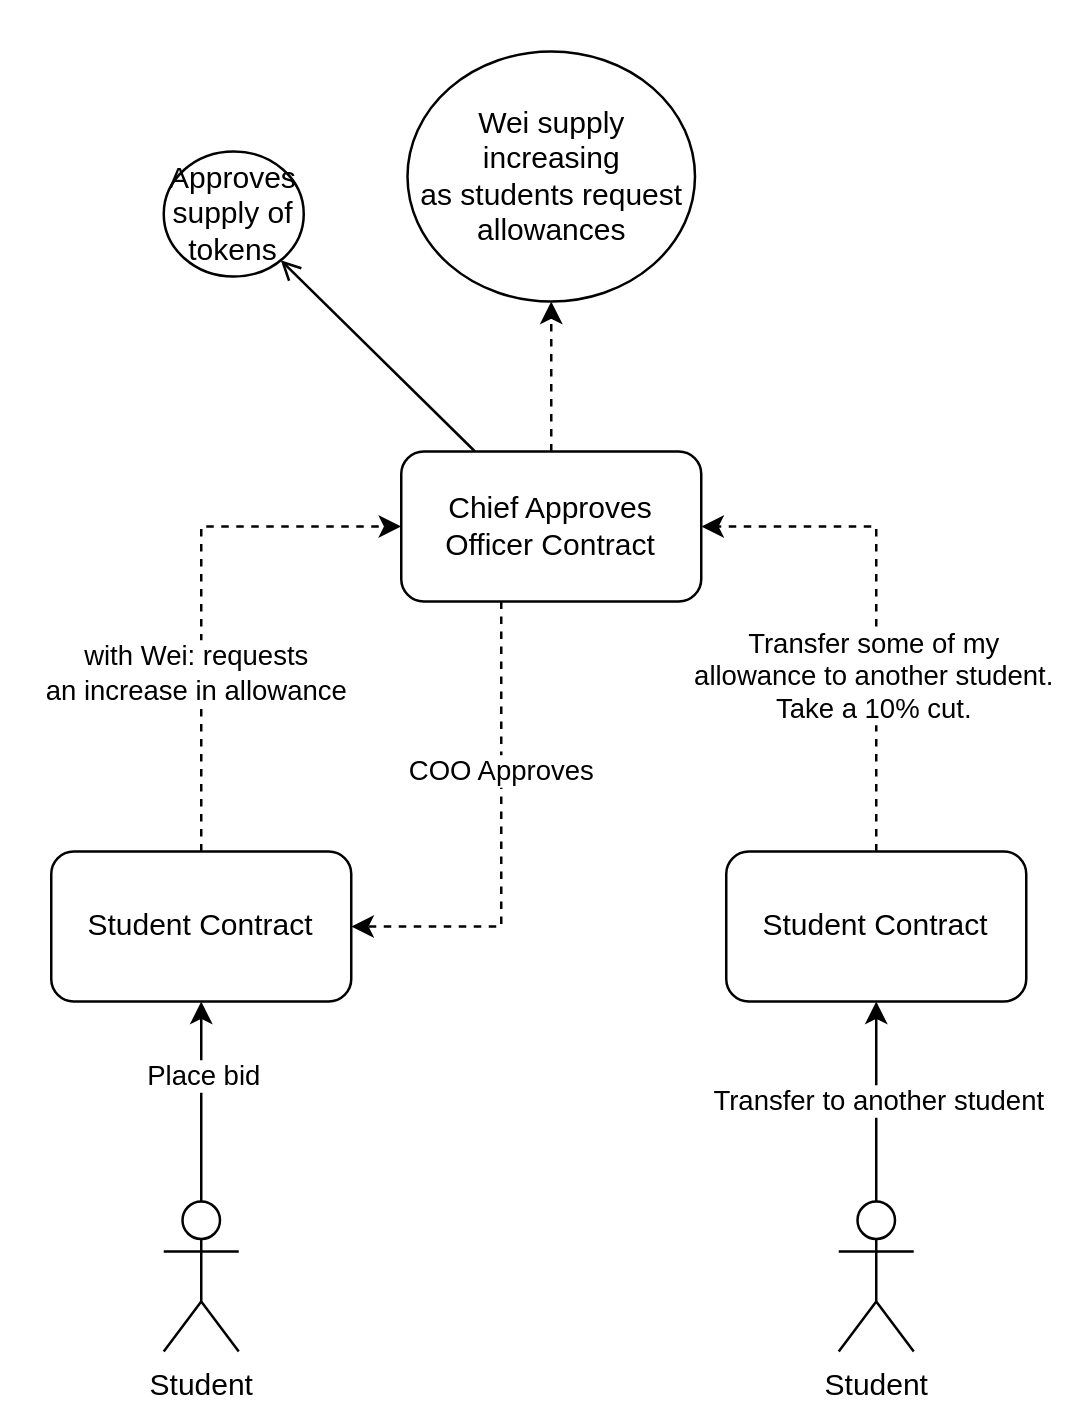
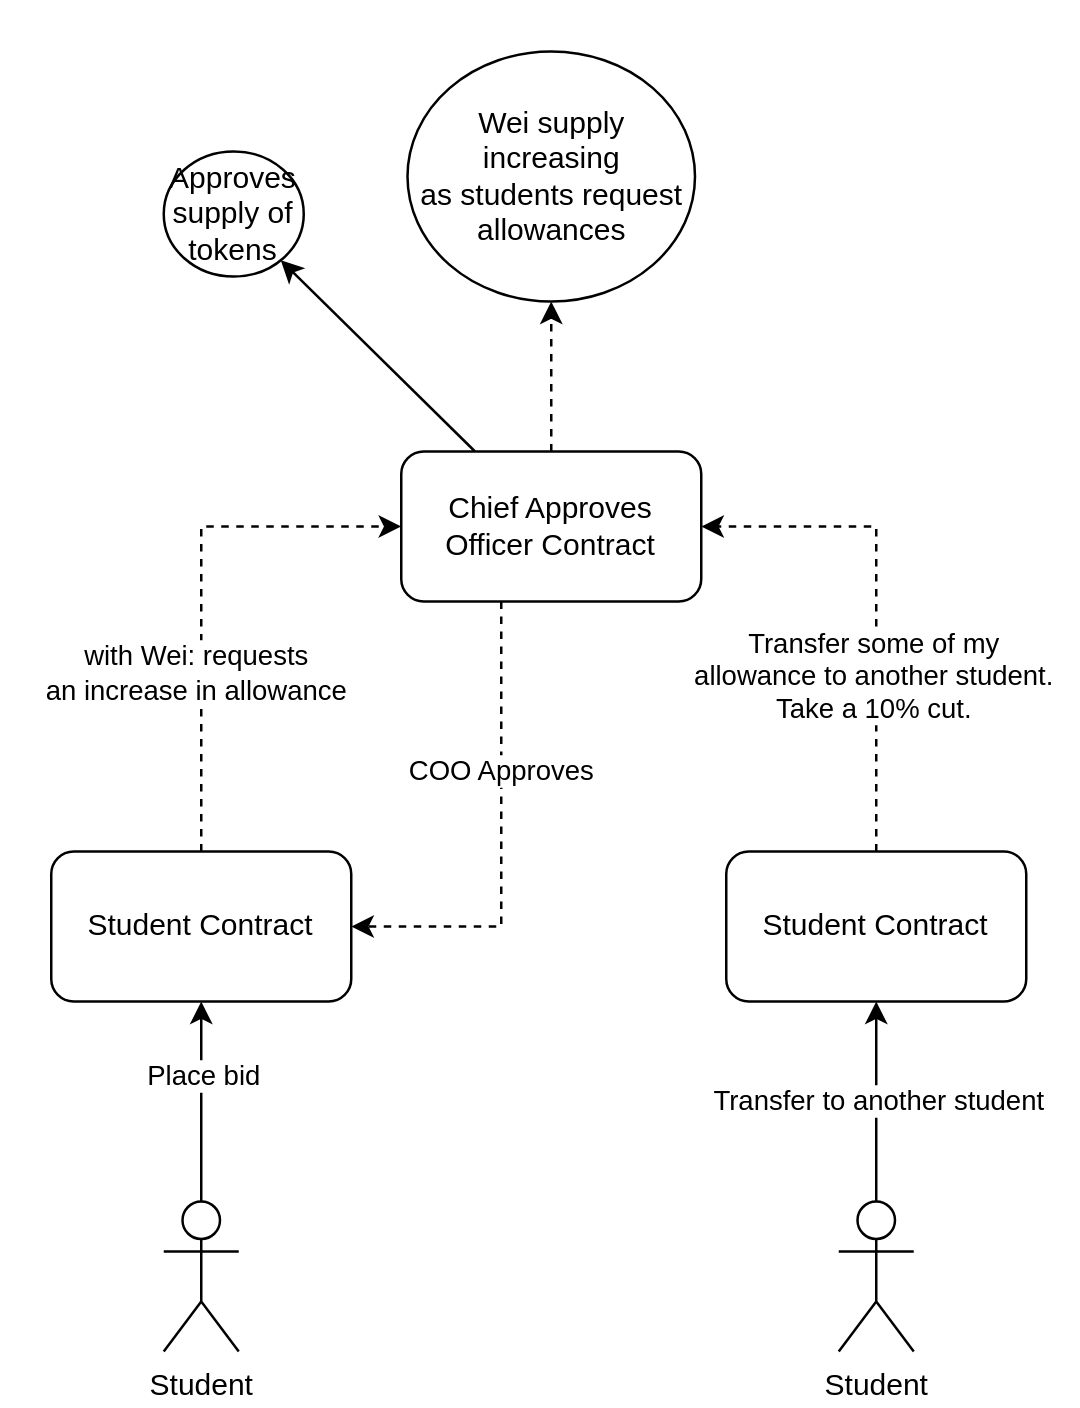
  <mxCell id="0" />
  <mxCell id="1" parent="0" />
  <mxCell id="2" style="edgeStyle=orthogonalEdgeStyle;rounded=0;orthogonalLoop=1;jettySize=auto;html=1;dashed=1;" edge="1" parent="1" source="6" target="16"><mxGeometry relative="1" as="geometry"><Array as="points"><mxPoint x="200" y="370" /></Array></mxGeometry></mxCell>
  <mxCell id="3" value="COO Approves" style="edgeLabel;html=1;align=center;verticalAlign=middle;resizable=0;points=[];" vertex="1" connectable="0" parent="2"><mxGeometry x="-0.295" y="-1" relative="1" as="geometry"><mxPoint as="offset" /></mxGeometry></mxCell>
- <mxCell id="4" style="rounded=0;orthogonalLoop=1;jettySize=auto;html=1;endArrow=open;" edge="1" parent="1" source="6" target="7"><mxGeometry relative="1" as="geometry" /></mxCell>
+ <mxCell id="4" style="rounded=0;orthogonalLoop=1;jettySize=auto;html=1;" edge="1" parent="1" source="6" target="7"><mxGeometry relative="1" as="geometry" /></mxCell>
  <mxCell id="5" style="edgeStyle=none;rounded=0;orthogonalLoop=1;jettySize=auto;html=1;dashed=1;" edge="1" parent="1" source="6" target="20"><mxGeometry relative="1" as="geometry" /></mxCell>
  <mxCell id="6" value="Chief Approves Officer Contract" style="rounded=1;whiteSpace=wrap;html=1;" vertex="1" parent="1"><mxGeometry x="160" y="180" width="120" height="60" as="geometry" /></mxCell>
  <mxCell id="7" value="Approves supply of tokens" style="ellipse;whiteSpace=wrap;html=1;" vertex="1" parent="1"><mxGeometry x="65" y="60" width="56" height="50" as="geometry" /></mxCell>
  <mxCell id="8" style="edgeStyle=orthogonalEdgeStyle;rounded=0;orthogonalLoop=1;jettySize=auto;html=1;" edge="1" parent="1" source="10" target="16"><mxGeometry relative="1" as="geometry"><mxPoint x="0" y="440" as="targetPoint" /></mxGeometry></mxCell>
  <mxCell id="9" value="Place bid" style="edgeLabel;html=1;align=center;verticalAlign=middle;resizable=0;points=[];" vertex="1" connectable="0" parent="8"><mxGeometry x="0.275" relative="1" as="geometry"><mxPoint as="offset" /></mxGeometry></mxCell>
  <mxCell id="10" value="Student" style="shape=umlActor;verticalLabelPosition=bottom;verticalAlign=top;html=1;outlineConnect=0;" vertex="1" parent="1"><mxGeometry x="65" y="480" width="30" height="60" as="geometry" /></mxCell>
  <mxCell id="11" style="edgeStyle=none;rounded=0;orthogonalLoop=1;jettySize=auto;html=1;" edge="1" parent="1" source="13" target="19"><mxGeometry relative="1" as="geometry" /></mxCell>
  <mxCell id="12" value="Transfer to another student" style="edgeLabel;html=1;align=center;verticalAlign=middle;resizable=0;points=[];" vertex="1" connectable="0" parent="11"><mxGeometry x="0.025" relative="1" as="geometry"><mxPoint as="offset" /></mxGeometry></mxCell>
  <mxCell id="13" value="Student" style="shape=umlActor;verticalLabelPosition=bottom;verticalAlign=top;html=1;outlineConnect=0;" vertex="1" parent="1"><mxGeometry x="335" y="480" width="30" height="60" as="geometry" /></mxCell>
  <mxCell id="14" style="edgeStyle=orthogonalEdgeStyle;rounded=0;orthogonalLoop=1;jettySize=auto;html=1;dashed=1;" edge="1" parent="1" source="16" target="6"><mxGeometry relative="1" as="geometry"><Array as="points"><mxPoint x="80" y="210" /></Array></mxGeometry></mxCell>
  <mxCell id="15" value="with Wei: requests &lt;br&gt;an increase in allowance" style="edgeLabel;html=1;align=center;verticalAlign=middle;resizable=0;points=[];" vertex="1" connectable="0" parent="14"><mxGeometry x="-0.314" y="3" relative="1" as="geometry"><mxPoint as="offset" /></mxGeometry></mxCell>
  <mxCell id="16" value="Student Contract" style="rounded=1;whiteSpace=wrap;html=1;" vertex="1" parent="1"><mxGeometry x="20" y="340" width="120" height="60" as="geometry" /></mxCell>
  <mxCell id="17" style="edgeStyle=orthogonalEdgeStyle;rounded=0;orthogonalLoop=1;jettySize=auto;html=1;dashed=1;" edge="1" parent="1" source="19" target="6"><mxGeometry relative="1" as="geometry"><Array as="points"><mxPoint x="350" y="210" /></Array></mxGeometry></mxCell>
  <mxCell id="18" value="Transfer some of my &lt;br&gt;allowance to another student.&lt;br&gt;Take a 10% cut." style="edgeLabel;html=1;align=center;verticalAlign=middle;resizable=0;points=[];" vertex="1" connectable="0" parent="17"><mxGeometry x="-0.29" y="2" relative="1" as="geometry"><mxPoint as="offset" /></mxGeometry></mxCell>
  <mxCell id="19" value="Student Contract" style="rounded=1;whiteSpace=wrap;html=1;" vertex="1" parent="1"><mxGeometry x="290" y="340" width="120" height="60" as="geometry" /></mxCell>
  <mxCell id="20" value="Wei supply increasing&lt;br&gt;as students request allowances" style="ellipse;whiteSpace=wrap;html=1;" vertex="1" parent="1"><mxGeometry x="162.5" y="20" width="115" height="100" as="geometry" /></mxCell>
